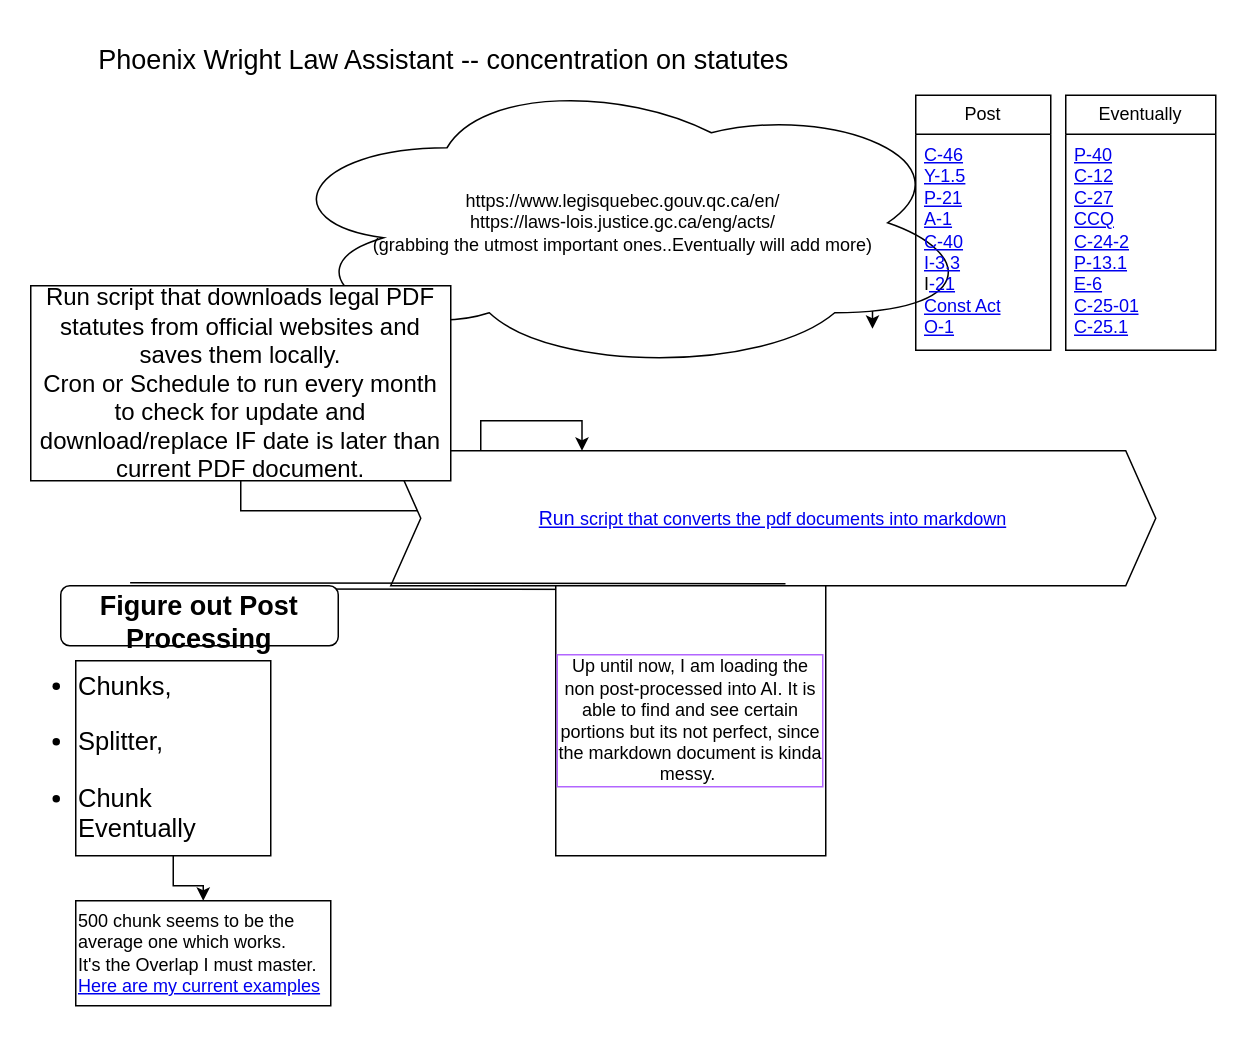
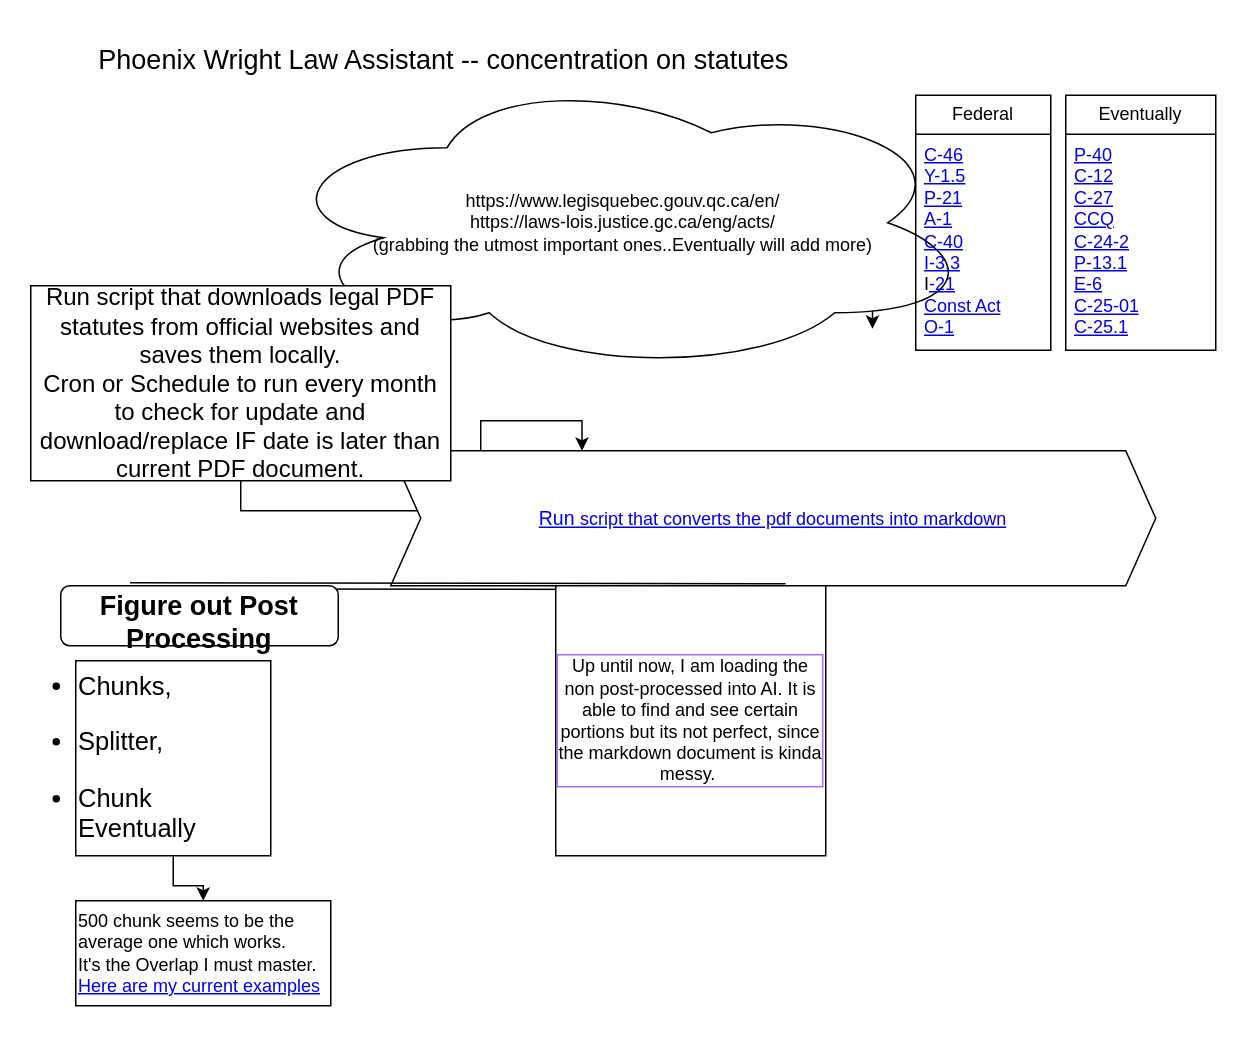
  <mxCell id="0" />
  <mxCell id="1" parent="0" />
  <mxCell id="2" value="" style="edgeStyle=orthogonalEdgeStyle;rounded=0;orthogonalLoop=1;jettySize=auto;html=1;exitX=0.13;exitY=0.77;exitDx=0;exitDy=0;exitPerimeter=0;entryX=1;entryY=1;entryDx=0;entryDy=0;" parent="1" target="3" edge="1"><mxGeometry relative="1" as="geometry"><mxPoint x="439" y="150.1" as="sourcePoint" /><mxPoint x="250" y="200" as="targetPoint" /></mxGeometry></mxCell>
  <mxCell id="3" value="&lt;font style=&quot;font-size: 12px;&quot;&gt;https://www.legisquebec.gouv.qc.ca/en/&lt;br&gt;https://laws-lois.justice.gc.ca/eng/acts/&lt;br&gt;(grabbing the utmost important ones..Eventually will add more)&lt;/font&gt;" style="ellipse;shape=cloud;whiteSpace=wrap;html=1;align=center;" parent="1" vertex="1"><mxGeometry x="180" y="48" width="470" height="200" as="geometry" /></mxCell>
  <mxCell id="4" style="edgeStyle=orthogonalEdgeStyle;rounded=0;orthogonalLoop=1;jettySize=auto;html=1;entryX=0.25;entryY=0;entryDx=0;entryDy=0;" parent="1" source="16" target="7" edge="1"><mxGeometry relative="1" as="geometry" /></mxCell>
  <mxCell id="5" value="&lt;font style=&quot;font-size: 18px;&quot;&gt;Phoenix Wright Law Assistant -- concentration on statutes&lt;/font&gt;" style="text;html=1;align=center;verticalAlign=middle;resizable=0;points=[];autosize=1;strokeColor=none;fillColor=none;" parent="1" vertex="1"><mxGeometry x="55" y="20" width="480" height="40" as="geometry" /></mxCell>
  <mxCell id="6" style="edgeStyle=orthogonalEdgeStyle;rounded=0;orthogonalLoop=1;jettySize=auto;html=1;exitX=0.13;exitY=0.77;exitDx=0;exitDy=0;exitPerimeter=0;entryX=1;entryY=1;entryDx=0;entryDy=0;" parent="1" source="3" edge="1"><mxGeometry relative="1" as="geometry"><mxPoint x="439" y="150.1" as="sourcePoint" /><mxPoint x="250" y="200" as="targetPoint" /></mxGeometry></mxCell>
  <mxCell id="7" value="&lt;div style=&quot;font-size: 13px;&quot;&gt;&lt;a href=&quot;https://github.com/KiddRedd/PDFtoMarkdownConverter/tree/main&quot;&gt;Run&amp;nbsp;&lt;span style=&quot;background-color: initial; font-size: 12px;&quot;&gt;script that converts the pdf documents into markdown&lt;/span&gt;&lt;/a&gt;&lt;/div&gt;" style="shape=step;perimeter=stepPerimeter;whiteSpace=wrap;html=1;fixedSize=1;align=center;textShadow=0;" parent="1" vertex="1"><mxGeometry x="260" y="300" width="510" height="90" as="geometry" /></mxCell>
  <mxCell id="8" style="rounded=0;orthogonalLoop=1;jettySize=auto;html=1;exitX=0.25;exitY=0;exitDx=0;exitDy=0;entryX=0.516;entryY=1.007;entryDx=0;entryDy=0;shape=link;entryPerimeter=0;" parent="1" source="9" target="7" edge="1"><mxGeometry relative="1" as="geometry" /></mxCell>
  <mxCell id="9" value="&lt;h2&gt;&lt;br&gt;&lt;/h2&gt;&lt;h2&gt;Figure out Post Processing&lt;/h2&gt;&lt;p&gt;&lt;br&gt;&lt;/p&gt;" style="rounded=1;whiteSpace=wrap;html=1;" parent="1" vertex="1"><mxGeometry x="40" y="390" width="185" height="40" as="geometry" /></mxCell>
  <mxCell id="10" value="" style="edgeStyle=orthogonalEdgeStyle;rounded=0;orthogonalLoop=1;jettySize=auto;html=1;" edge="1" parent="1" source="11" target="18"><mxGeometry relative="1" as="geometry" /></mxCell>
  <mxCell id="11" value="&lt;ul style=&quot;padding-left: 0px; font-size: 17px;&quot;&gt;&lt;li&gt;&lt;p&gt;Chunks,&amp;nbsp;&lt;/p&gt;&lt;/li&gt;&lt;li&gt;&lt;p&gt;Splitter,&lt;/p&gt;&lt;/li&gt;&lt;li&gt;&lt;p&gt;Chunk Eventually&amp;nbsp;&lt;/p&gt;&lt;/li&gt;&lt;/ul&gt;" style="whiteSpace=wrap;html=1;aspect=fixed;align=left;" parent="1" vertex="1"><mxGeometry x="50" y="440" width="130" height="130" as="geometry" /></mxCell>
  <mxCell id="12" value="Eventually" style="swimlane;fontStyle=0;childLayout=stackLayout;horizontal=1;startSize=26;fillColor=none;horizontalStack=0;resizeParent=1;resizeParentMax=0;resizeLast=0;collapsible=1;marginBottom=0;whiteSpace=wrap;html=1;" parent="1" vertex="1"><mxGeometry x="710" y="63" width="100" height="170" as="geometry" /></mxCell>
  <mxCell id="13" value="&lt;div&gt;&lt;a href=&quot;https://www.legisquebec.gouv.qc.ca/en/pdf/cs/P-40.1.pdf&quot;&gt;P-40&lt;/a&gt;&lt;/div&gt;&lt;div&gt;&lt;a href=&quot;https://www.legisquebec.gouv.qc.ca/en/pdf/cs/C-12.pdf&quot;&gt;C-12&lt;/a&gt;&lt;/div&gt;&lt;div&gt;&lt;a href=&quot;https://www.legisquebec.gouv.qc.ca/en/pdf/cs/C-27.pdf&quot;&gt;C-27&lt;/a&gt;&lt;/div&gt;&lt;div&gt;&lt;a href=&quot;https://www.legisquebec.gouv.qc.ca/en/pdf/cs/CCQ-1991.pdf&quot;&gt;CCQ&lt;/a&gt;&lt;/div&gt;&lt;div&gt;&lt;a href=&quot;https://www.legisquebec.gouv.qc.ca/en/pdf/cs/C-24.2.pdf&quot;&gt;C-24-2&lt;/a&gt;&lt;/div&gt;&lt;div&gt;&lt;a href=&quot;https://www.legisquebec.gouv.qc.ca/en/pdf/cs/P-13.1.pdf&quot;&gt;P-13.1&lt;/a&gt;&lt;br&gt;&lt;a href=&quot;https://www.legisquebec.gouv.qc.ca/en/pdf/cs/E-6.pdf&quot;&gt;E-6&lt;/a&gt;&lt;br&gt;&lt;a href=&quot;https://www.legisquebec.gouv.qc.ca/en/pdf/cs/C-25.01.pdf&quot;&gt;C-25-01&lt;/a&gt;&lt;/div&gt;&lt;div&gt;&lt;a href=&quot;https://www.legisquebec.gouv.qc.ca/en/pdf/cs/C-25.1.pdf&quot;&gt;C-25.1&lt;/a&gt;&lt;/div&gt;&lt;div&gt;&lt;br&gt;&lt;/div&gt;&lt;div&gt;&lt;br&gt;&lt;/div&gt;&lt;div&gt;&lt;br&gt;&lt;/div&gt;&lt;div&gt;&lt;br&gt;&lt;/div&gt;&lt;div&gt;&lt;br&gt;&lt;/div&gt;" style="text;strokeColor=none;fillColor=none;align=left;verticalAlign=top;spacingLeft=4;spacingRight=4;overflow=hidden;rotatable=0;points=[[0,0.5],[1,0.5]];portConstraint=eastwest;whiteSpace=wrap;html=1;" parent="12" vertex="1"><mxGeometry y="26" width="100" height="144" as="geometry" /></mxCell>
- <mxCell id="14" value="Post" style="swimlane;fontStyle=0;childLayout=stackLayout;horizontal=1;startSize=26;fillColor=none;horizontalStack=0;resizeParent=1;resizeParentMax=0;resizeLast=0;collapsible=1;marginBottom=0;whiteSpace=wrap;html=1;" parent="1" vertex="1"><mxGeometry x="610" y="63" width="90" height="170" as="geometry" /></mxCell>
+ <mxCell id="14" value="Federal" style="swimlane;fontStyle=0;childLayout=stackLayout;horizontal=1;startSize=26;fillColor=none;horizontalStack=0;resizeParent=1;resizeParentMax=0;resizeLast=0;collapsible=1;marginBottom=0;whiteSpace=wrap;html=1;" parent="1" vertex="1"><mxGeometry x="610" y="63" width="90" height="170" as="geometry" /></mxCell>
  <mxCell id="15" value="&lt;a href=&quot;https://laws.justice.gc.ca/PDF/C-46.pdf&quot;&gt;C-46&lt;br&gt;&lt;/a&gt;&lt;a href=&quot;https://laws-lois.justice.gc.ca/PDF/Y-1.5.pdf&quot;&gt;Y-1.5&lt;/a&gt;&lt;br&gt;&lt;div&gt;&lt;a href=&quot;https://laws-lois.justice.gc.ca/PDF/P-21.pdf&quot;&gt;P-21&lt;br&gt;&lt;/a&gt;&lt;a href=&quot;https://laws-lois.justice.gc.ca/PDF/A-1.pdf&quot;&gt;A-1&lt;/a&gt;&lt;br&gt;&lt;a href=&quot;https://laws-lois.justice.gc.ca/PDF/C-42.pdf&quot;&gt;C-40&lt;/a&gt;&lt;br&gt;&lt;a href=&quot;https://laws-lois.justice.gc.ca/PDF/I-3.3.pdf&quot;&gt;I-3.3&lt;/a&gt;&lt;br&gt;I&lt;a href=&quot;https://laws-lois.justice.gc.ca/PDF/I-21.pdf&quot;&gt;-21&lt;/a&gt;&lt;br&gt;&lt;a href=&quot;https://laws.justice.gc.ca/PDF/Const_RPT.pdf&quot;&gt;Const Act&lt;/a&gt;&lt;br&gt;&lt;a href=&quot;https://laws.justice.gc.ca/eng/acts/O-1/index.html&quot;&gt;O-1&lt;/a&gt;&lt;/div&gt;" style="text;strokeColor=none;fillColor=none;align=left;verticalAlign=top;spacingLeft=4;spacingRight=4;overflow=hidden;rotatable=0;points=[[0,0.5],[1,0.5]];portConstraint=eastwest;whiteSpace=wrap;html=1;" parent="14" vertex="1"><mxGeometry y="26" width="90" height="144" as="geometry" /></mxCell>
  <mxCell id="16" value="&lt;font size=&quot;3&quot;&gt;Run script that downloads legal PDF statutes from official websites and saves them locally.&lt;br&gt;Cron or Schedule to run every month to check for update and download/replace IF date is later than current PDF document.&lt;/font&gt;" style="rounded=0;whiteSpace=wrap;html=1;" parent="1" vertex="1"><mxGeometry y="190" width="280" height="130" as="geometry" x="20" /></mxCell>
  <mxCell id="17" value="Up until now, I am loading the non post-processed into AI. It is able to find and see certain portions but its not perfect, since the markdown document is kinda messy.&amp;nbsp;" style="rounded=0;whiteSpace=wrap;html=1;labelBorderColor=#B266FF;" parent="1" vertex="1"><mxGeometry x="370" y="390" width="180" height="180" as="geometry" /></mxCell>
  <mxCell id="18" value="500 chunk seems to be the average one which works.&lt;div&gt;It's the Overlap I must master.&amp;nbsp;&amp;nbsp;&lt;br&gt;&lt;a href=&quot;https://github.com/KiddRedd/PDFtoMarkdownConverter/tree/main/Examples/Markdown%20w%20500%20chunks&quot;&gt;Here are my current examples&lt;/a&gt;&lt;/div&gt;" style="whiteSpace=wrap;html=1;align=left;" vertex="1" parent="1"><mxGeometry x="50" y="600" width="170" height="70" as="geometry" /></mxCell>
